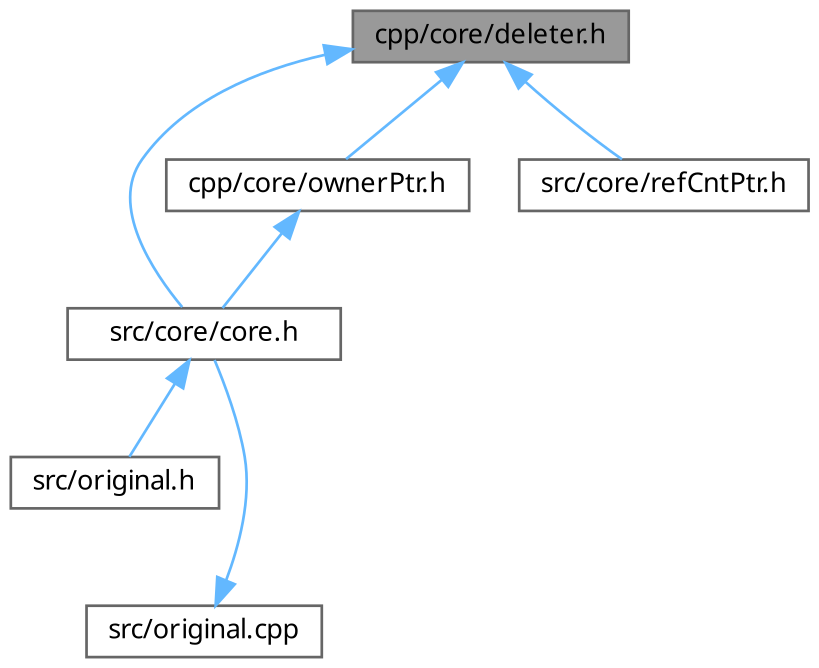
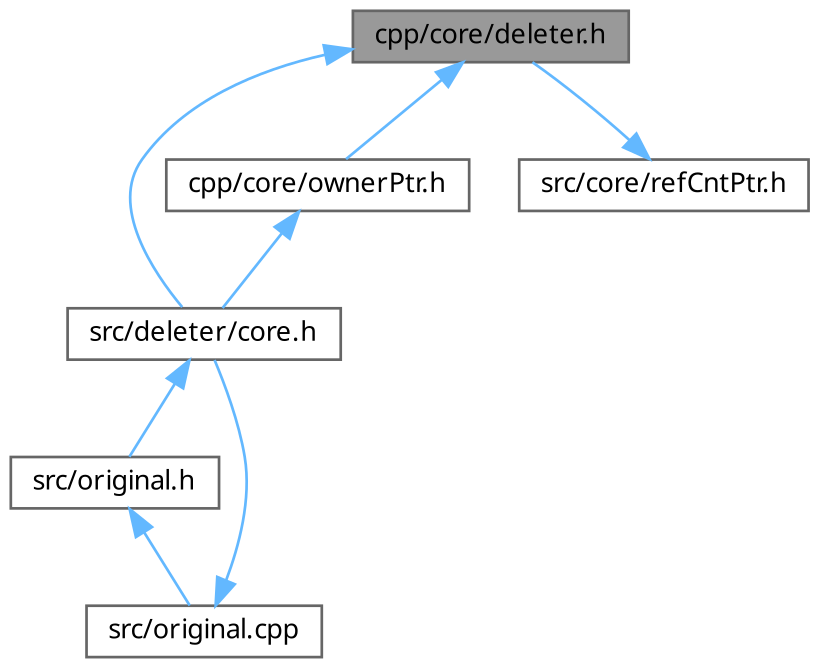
  digraph {
    fontname="Noto Sans"
    node [color=grey40 fillcolor=white fontname="Noto Sans" fontsize=10 shape=box style=filled]
    edge [color=steelblue1 dir=back fontname="Noto Sans" fontsize=10 labelfontname=Helvetica labelfontsize=10 style=solid]
    n1 [color=gray40 fillcolor=grey60 fontcolor=black height=0.2 label="cpp/core/deleter.h" width=0.4]
-   n2 [height=0.2 label="src/core/core.h" width=0.4]
+   n2 [height=0.2 label="src/deleter/core.h" width=0.4]
    n3 [height=0.2 label="cpp/core/ownerPtr.h" width=0.4]
    n4 [height=0.2 label="src/core/refCntPtr.h" width=0.4]
    n5 [height=0.2 label="src/original.h" width=0.4]
    n6 [height=0.2 label="src/original.cpp" width=0.4]
    n1 -> n2
    n1 -> n3
-   n1 -> n4
+   n4 -> n1
    n2 -> n5
    n3 -> n2
+   n5 -> n6
    n6 -> n2
  }
